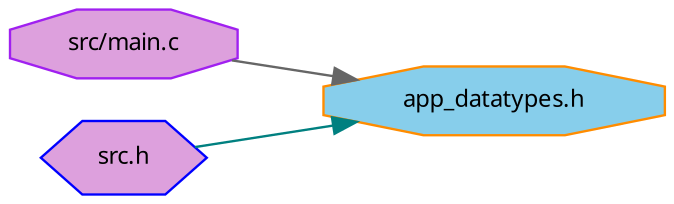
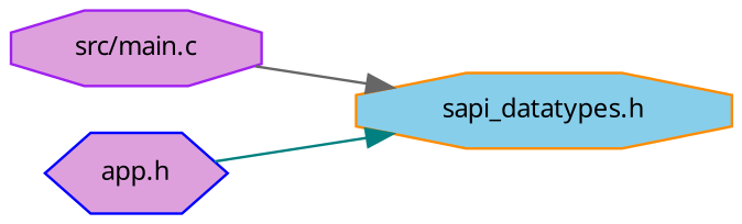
  digraph {
    fontname="Noto Sans"
    rankdir=LR
    node [fillcolor=plum fontname="Noto Sans" fontsize=10 shape=octagon style=filled]
    edge [fontname="Noto Sans" fontsize=10 labelfontname=Helvetica labelfontsize=10 style=solid]
    n1 [color=purple fontcolor=black height=0.2 label="src/main.c" width=0.4]
-   n2 [color=darkorange fillcolor=skyblue height=0.2 label="app_datatypes.h" width=0.4]
-   n3 [color=blue height=0.2 label="src.h" shape=hexagon width=0.4]
+   n2 [color=darkorange fillcolor=skyblue height=0.2 label="sapi_datatypes.h" width=0.4]
+   n3 [color=blue height=0.2 label="app.h" shape=hexagon width=0.4]
    n1 -> n2 [color=gray40]
    n3 -> n2 [color=teal]
  }
